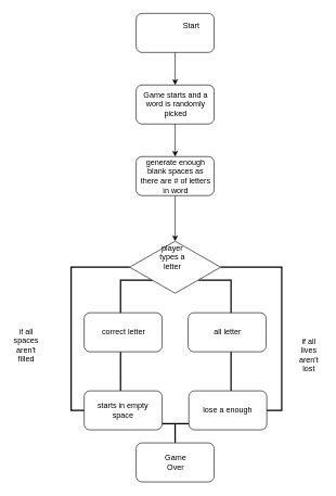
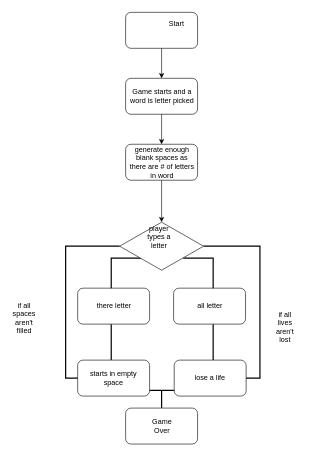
  <mxCell id="0" />
  <mxCell id="1" parent="0" />
  <mxCell id="2" value="" style="strokeWidth=2;html=1;shape=mxgraph.flowchart.annotation_2;align=left;labelPosition=right;pointerEvents=1;rotation=-90;" vertex="1" parent="1"><mxGeometry x="235.63" y="600.63" width="66.75" height="100" as="geometry" /></mxCell>
  <mxCell id="3" value="" style="strokeWidth=2;html=1;shape=mxgraph.flowchart.annotation_1;align=left;pointerEvents=1;rotation=-180;" vertex="1" parent="1"><mxGeometry x="305" y="430" width="50" height="190" as="geometry" /></mxCell>
  <mxCell id="4" value="" style="strokeWidth=2;html=1;shape=mxgraph.flowchart.annotation_1;align=left;pointerEvents=1;" vertex="1" parent="1"><mxGeometry x="185" y="430" width="50" height="200" as="geometry" /></mxCell>
  <mxCell id="5" value="" style="rounded=1;whiteSpace=wrap;html=1;" vertex="1" parent="1"><mxGeometry x="209" y="20" width="120" height="60" as="geometry" /></mxCell>
  <mxCell id="6" value="Start" style="text;html=1;strokeColor=none;fillColor=none;align=center;verticalAlign=middle;whiteSpace=wrap;rounded=0;" vertex="1" parent="1"><mxGeometry x="274" y="30" width="40" height="20" as="geometry" /></mxCell>
  <mxCell id="7" value="" style="rounded=1;whiteSpace=wrap;html=1;" vertex="1" parent="1"><mxGeometry x="209" y="130" width="120" height="60" as="geometry" /></mxCell>
  <mxCell id="8" value="" style="endArrow=classic;html=1;exitX=0.5;exitY=1;exitDx=0;exitDy=0;" edge="1" parent="1" source="5"><mxGeometry width="50" height="50" relative="1" as="geometry"><mxPoint x="245" y="130" as="sourcePoint" /><mxPoint x="269" y="130" as="targetPoint" /></mxGeometry></mxCell>
- <mxCell id="9" value="Game starts and a word is randomly picked" style="text;html=1;strokeColor=none;fillColor=none;align=center;verticalAlign=middle;whiteSpace=wrap;rounded=0;" vertex="1" parent="1"><mxGeometry x="215" y="140" width="110" height="40" as="geometry" /></mxCell>
+ <mxCell id="9" value="Game starts and a word is letter picked" style="text;html=1;strokeColor=none;fillColor=none;align=center;verticalAlign=middle;whiteSpace=wrap;rounded=0;" vertex="1" parent="1"><mxGeometry x="215" y="140" width="110" height="40" as="geometry" /></mxCell>
  <mxCell id="10" value="" style="endArrow=classic;html=1;exitX=0.5;exitY=1;exitDx=0;exitDy=0;" edge="1" parent="1" source="7"><mxGeometry width="50" height="50" relative="1" as="geometry"><mxPoint x="245" y="240" as="sourcePoint" /><mxPoint x="269" y="240" as="targetPoint" /></mxGeometry></mxCell>
  <mxCell id="11" value="" style="rounded=1;whiteSpace=wrap;html=1;" vertex="1" parent="1"><mxGeometry x="209" y="240" width="120" height="60" as="geometry" /></mxCell>
  <mxCell id="12" value="generate enough blank spaces as there are # of letters in word" style="text;html=1;strokeColor=none;fillColor=none;align=center;verticalAlign=middle;whiteSpace=wrap;rounded=0;" vertex="1" parent="1"><mxGeometry x="215" y="250" width="110" height="40" as="geometry" /></mxCell>
  <mxCell id="13" value="" style="rhombus;whiteSpace=wrap;html=1;" vertex="1" parent="1"><mxGeometry x="199" y="370" width="140" height="80" as="geometry" /></mxCell>
  <mxCell id="14" value="" style="endArrow=classic;html=1;entryX=0.5;entryY=0;entryDx=0;entryDy=0;exitX=0.5;exitY=1;exitDx=0;exitDy=0;" edge="1" parent="1" source="11" target="13"><mxGeometry width="50" height="50" relative="1" as="geometry"><mxPoint x="245" y="350" as="sourcePoint" /><mxPoint x="295" y="300" as="targetPoint" /></mxGeometry></mxCell>
  <mxCell id="15" value="player types a letter" style="text;html=1;strokeColor=none;fillColor=none;align=center;verticalAlign=middle;whiteSpace=wrap;rounded=0;" vertex="1" parent="1"><mxGeometry x="235" y="375" width="60" height="40" as="geometry" /></mxCell>
  <mxCell id="16" value="" style="rounded=1;whiteSpace=wrap;html=1;" vertex="1" parent="1"><mxGeometry x="209" y="680" width="120" height="60" as="geometry" /></mxCell>
  <mxCell id="17" value="Game Over" style="text;html=1;strokeColor=none;fillColor=none;align=center;verticalAlign=middle;whiteSpace=wrap;rounded=0;" vertex="1" parent="1"><mxGeometry x="250" y="700" width="40" height="20" as="geometry" /></mxCell>
  <mxCell id="18" value="" style="rounded=1;whiteSpace=wrap;html=1;" vertex="1" parent="1"><mxGeometry x="129" y="480" width="120" height="60" as="geometry" /></mxCell>
  <mxCell id="19" value="" style="rounded=1;whiteSpace=wrap;html=1;" vertex="1" parent="1"><mxGeometry x="289" y="480" width="120" height="60" as="geometry" /></mxCell>
  <mxCell id="20" value="" style="strokeWidth=2;html=1;shape=mxgraph.flowchart.annotation_1;align=left;pointerEvents=1;" vertex="1" parent="1"><mxGeometry x="109" y="410" width="90" height="220" as="geometry" /></mxCell>
  <mxCell id="21" value="" style="rounded=1;whiteSpace=wrap;html=1;" vertex="1" parent="1"><mxGeometry x="129" y="600" width="120" height="60" as="geometry" /></mxCell>
  <mxCell id="22" value="" style="strokeWidth=2;html=1;shape=mxgraph.flowchart.annotation_1;align=left;pointerEvents=1;rotation=-180;" vertex="1" parent="1"><mxGeometry x="339" y="410" width="94" height="220" as="geometry" /></mxCell>
  <mxCell id="23" value="" style="rounded=1;whiteSpace=wrap;html=1;" vertex="1" parent="1"><mxGeometry x="290" y="600" width="120" height="60" as="geometry" /></mxCell>
- <mxCell id="24" value="correct letter" style="text;html=1;strokeColor=none;fillColor=none;align=center;verticalAlign=middle;whiteSpace=wrap;rounded=0;" vertex="1" parent="1"><mxGeometry x="135" y="480" width="110" height="60" as="geometry" /></mxCell>
+ <mxCell id="24" value="there letter" style="text;html=1;strokeColor=none;fillColor=none;align=center;verticalAlign=middle;whiteSpace=wrap;rounded=0;" vertex="1" parent="1"><mxGeometry x="135" y="480" width="110" height="60" as="geometry" /></mxCell>
  <mxCell id="25" value="all letter" style="text;html=1;strokeColor=none;fillColor=none;align=center;verticalAlign=middle;whiteSpace=wrap;rounded=0;" vertex="1" parent="1"><mxGeometry x="295" y="480" width="110" height="60" as="geometry" /></mxCell>
- <mxCell id="26" value="lose a enough" style="text;html=1;strokeColor=none;fillColor=none;align=center;verticalAlign=middle;whiteSpace=wrap;rounded=0;" vertex="1" parent="1"><mxGeometry x="295" y="600" width="110" height="60" as="geometry" /></mxCell>
+ <mxCell id="26" value="lose a life" style="text;html=1;strokeColor=none;fillColor=none;align=center;verticalAlign=middle;whiteSpace=wrap;rounded=0;" vertex="1" parent="1"><mxGeometry x="295" y="600" width="110" height="60" as="geometry" /></mxCell>
  <mxCell id="27" value="starts in empty space" style="text;html=1;strokeColor=none;fillColor=none;align=center;verticalAlign=middle;whiteSpace=wrap;rounded=0;" vertex="1" parent="1"><mxGeometry x="134" y="600" width="110" height="60" as="geometry" /></mxCell>
  <mxCell id="28" value="if all spaces aren't filled" style="text;html=1;strokeColor=none;fillColor=none;align=center;verticalAlign=middle;whiteSpace=wrap;rounded=0;" vertex="1" parent="1"><mxGeometry x="20" y="520" width="40" height="20" as="geometry" /></mxCell>
  <mxCell id="29" value="if all lives aren't lost" style="text;html=1;strokeColor=none;fillColor=none;align=center;verticalAlign=middle;whiteSpace=wrap;rounded=0;" vertex="1" parent="1"><mxGeometry x="455" y="535" width="40" height="20" as="geometry" /></mxCell>
